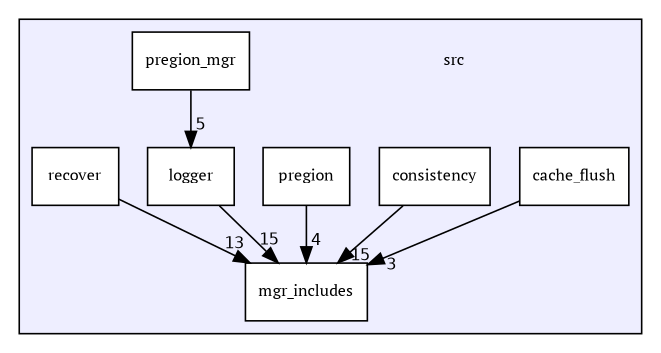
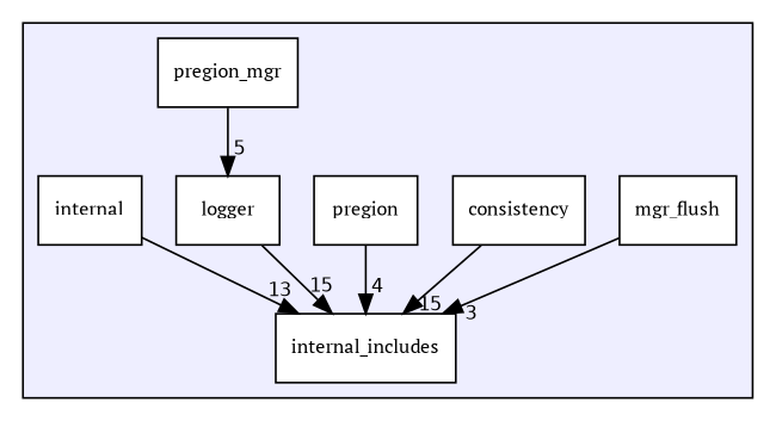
  digraph {
    compound=true
    fontname="PT Serif"
    node [fontname="PT Serif" fontsize=10 shape=box color=black fillcolor=white style=filled]
    edge [fontname="PT Serif" headlabel=15 labeldistance=1.5 labelfontname=Helvetica labelfontsize=10]
-   n1 [label=src shape=plaintext color="" fillcolor="" style=""]
-   n2 [label=cache_flush]
+   n2 [label=mgr_flush]
    n3 [label=consistency]
-   n4 [label=mgr_includes]
+   n4 [label=internal_includes]
    n5 [label=logger]
    n6 [label=pregion]
    n7 [label=pregion_mgr]
-   n8 [label=recover]
+   n8 [label=internal]
    subgraph cluster_1 {
      bgcolor="#eeeeff"
      pencolor=black
-     n1
      n2
      n3
      n4
      n5
      n6
      n7
      n8
    }
    n2 -> n4 [headlabel=3]
    n3 -> n4
    n5 -> n4
    n6 -> n4 [headlabel=4]
    n7 -> n5 [headlabel=5]
    n8 -> n4 [headlabel=13]
  }
